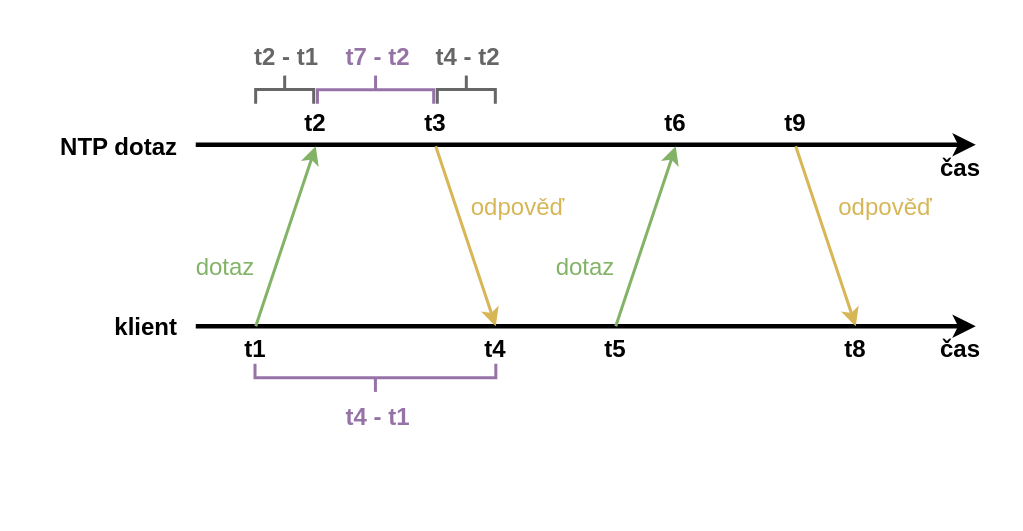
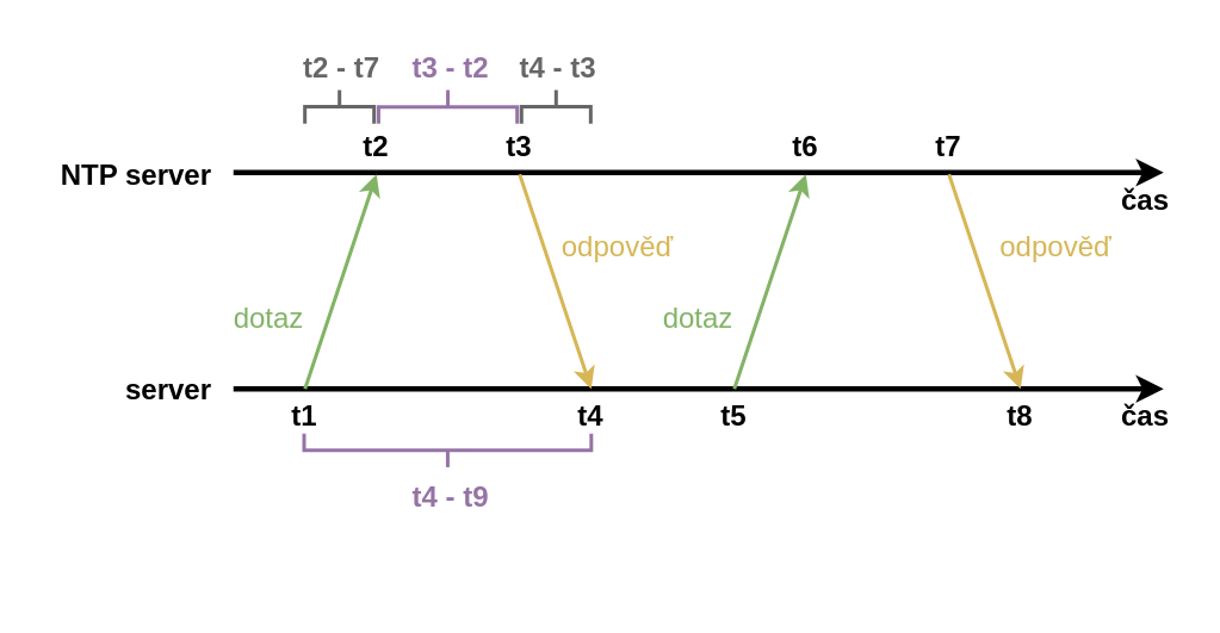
  <mxCell id="0" />
  <mxCell id="1" parent="0" />
  <mxCell id="2" value="" style="endArrow=classic;html=1;rounded=0;strokeWidth=3;endFill=1;" parent="1" edge="1"><mxGeometry width="50" height="50" relative="1" as="geometry"><mxPoint x="130" y="96" as="sourcePoint" /><mxPoint x="650" y="96" as="targetPoint" /></mxGeometry></mxCell>
  <mxCell id="3" value="" style="endArrow=classic;html=1;rounded=0;strokeWidth=3;endFill=1;" parent="1" edge="1"><mxGeometry width="50" height="50" relative="1" as="geometry"><mxPoint x="130" y="217" as="sourcePoint" /><mxPoint x="650" y="217" as="targetPoint" /></mxGeometry></mxCell>
  <mxCell id="4" value="" style="endArrow=classic;html=1;rounded=0;fillColor=#d5e8d4;strokeColor=#82b366;strokeWidth=2;" parent="1" edge="1"><mxGeometry width="50" height="50" relative="1" as="geometry"><mxPoint x="170" y="217" as="sourcePoint" /><mxPoint x="210" y="97" as="targetPoint" /></mxGeometry></mxCell>
  <mxCell id="5" value="" style="endArrow=classic;html=1;rounded=0;fillColor=#fff2cc;strokeColor=#d6b656;strokeWidth=2;" parent="1" edge="1"><mxGeometry width="50" height="50" relative="1" as="geometry"><mxPoint x="290" y="97" as="sourcePoint" /><mxPoint x="330" y="217" as="targetPoint" /></mxGeometry></mxCell>
  <mxCell id="6" value="" style="endArrow=classic;html=1;rounded=0;fillColor=#d5e8d4;strokeColor=#82b366;strokeWidth=2;" parent="1" edge="1"><mxGeometry width="50" height="50" relative="1" as="geometry"><mxPoint x="410" y="217" as="sourcePoint" /><mxPoint x="450" y="97" as="targetPoint" /></mxGeometry></mxCell>
  <mxCell id="7" value="" style="endArrow=classic;html=1;rounded=0;fillColor=#fff2cc;strokeColor=#d6b656;strokeWidth=2;" parent="1" edge="1"><mxGeometry width="50" height="50" relative="1" as="geometry"><mxPoint x="530" y="97" as="sourcePoint" /><mxPoint x="570" y="217" as="targetPoint" /></mxGeometry></mxCell>
  <mxCell id="8" value="&lt;font style=&quot;font-size: 16px;&quot;&gt;&lt;b&gt;t1&lt;/b&gt;&lt;/font&gt;" style="text;html=1;align=center;verticalAlign=middle;whiteSpace=wrap;rounded=0;" parent="1" vertex="1"><mxGeometry x="150" y="217" width="40" height="30" as="geometry" /></mxCell>
  <mxCell id="9" value="&lt;font style=&quot;font-size: 16px;&quot;&gt;&lt;b&gt;t2&lt;/b&gt;&lt;/font&gt;" style="text;html=1;align=center;verticalAlign=middle;whiteSpace=wrap;rounded=0;" parent="1" vertex="1"><mxGeometry x="190" y="66.43" width="40" height="30" as="geometry" /></mxCell>
  <mxCell id="10" value="&lt;font style=&quot;font-size: 16px;&quot;&gt;&lt;b&gt;t3&lt;/b&gt;&lt;/font&gt;" style="text;html=1;align=center;verticalAlign=middle;whiteSpace=wrap;rounded=0;" parent="1" vertex="1"><mxGeometry x="270" y="66.43" width="40" height="30" as="geometry" /></mxCell>
  <mxCell id="11" value="&lt;font style=&quot;font-size: 16px;&quot;&gt;&lt;b&gt;t4&lt;/b&gt;&lt;/font&gt;" style="text;html=1;align=center;verticalAlign=middle;whiteSpace=wrap;rounded=0;" parent="1" vertex="1"><mxGeometry x="310" y="217" width="40" height="30" as="geometry" /></mxCell>
  <mxCell id="12" value="&lt;font style=&quot;font-size: 16px;&quot;&gt;&lt;b&gt;t5&lt;/b&gt;&lt;/font&gt;" style="text;html=1;align=center;verticalAlign=middle;whiteSpace=wrap;rounded=0;" parent="1" vertex="1"><mxGeometry x="390" y="217" width="40" height="30" as="geometry" /></mxCell>
  <mxCell id="13" value="&lt;font style=&quot;font-size: 16px;&quot;&gt;&lt;b&gt;t6&lt;/b&gt;&lt;/font&gt;" style="text;html=1;align=center;verticalAlign=middle;whiteSpace=wrap;rounded=0;" parent="1" vertex="1"><mxGeometry x="430" y="66.43" width="40" height="30" as="geometry" /></mxCell>
- <mxCell id="14" value="&lt;font style=&quot;font-size: 16px;&quot;&gt;&lt;b&gt;t9&lt;/b&gt;&lt;/font&gt;" style="text;html=1;align=center;verticalAlign=middle;whiteSpace=wrap;rounded=0;" parent="1" vertex="1"><mxGeometry x="510" y="66.43" width="40" height="30" as="geometry" /></mxCell>
+ <mxCell id="14" value="&lt;font style=&quot;font-size: 16px;&quot;&gt;&lt;b&gt;t7&lt;/b&gt;&lt;/font&gt;" style="text;html=1;align=center;verticalAlign=middle;whiteSpace=wrap;rounded=0;" parent="1" vertex="1"><mxGeometry x="510" y="66.43" width="40" height="30" as="geometry" /></mxCell>
  <mxCell id="15" value="&lt;font style=&quot;font-size: 16px;&quot;&gt;&lt;b&gt;t8&lt;/b&gt;&lt;/font&gt;" style="text;html=1;align=center;verticalAlign=middle;whiteSpace=wrap;rounded=0;" parent="1" vertex="1"><mxGeometry x="550" y="217" width="40" height="30" as="geometry" /></mxCell>
- <mxCell id="16" value="&lt;font style=&quot;font-size: 16px;&quot;&gt;&lt;b&gt;klient&lt;/b&gt;&lt;/font&gt;" style="text;html=1;align=right;verticalAlign=middle;whiteSpace=wrap;rounded=0;" parent="1" vertex="1"><mxGeometry x="60" y="207" width="60" height="20" as="geometry" /></mxCell>
- <mxCell id="17" value="&lt;font style=&quot;font-size: 16px;&quot;&gt;&lt;b&gt;NTP dotaz&lt;/b&gt;&lt;/font&gt;" style="text;html=1;align=right;verticalAlign=middle;whiteSpace=wrap;rounded=0;" parent="1" vertex="1"><mxGeometry x="20" y="87" width="100" height="20" as="geometry" /></mxCell>
+ <mxCell id="16" value="&lt;font style=&quot;font-size: 16px;&quot;&gt;&lt;b&gt;server&lt;/b&gt;&lt;/font&gt;" style="text;html=1;align=right;verticalAlign=middle;whiteSpace=wrap;rounded=0;" parent="1" vertex="1"><mxGeometry x="60" y="207" width="60" height="20" as="geometry" /></mxCell>
+ <mxCell id="17" value="&lt;font style=&quot;font-size: 16px;&quot;&gt;&lt;b&gt;NTP server&lt;/b&gt;&lt;/font&gt;" style="text;html=1;align=right;verticalAlign=middle;whiteSpace=wrap;rounded=0;" parent="1" vertex="1"><mxGeometry x="20" y="87" width="100" height="20" as="geometry" /></mxCell>
  <mxCell id="18" value="&lt;font style=&quot;font-size: 16px; color: rgb(130, 179, 102);&quot;&gt;dotaz&lt;/font&gt;" style="text;html=1;align=center;verticalAlign=middle;whiteSpace=wrap;rounded=0;" parent="1" vertex="1"><mxGeometry x="120" y="167" width="60" height="20" as="geometry" /></mxCell>
  <mxCell id="19" value="&lt;font style=&quot;font-size: 16px; color: rgb(130, 179, 102);&quot;&gt;dotaz&lt;/font&gt;" style="text;html=1;align=center;verticalAlign=middle;whiteSpace=wrap;rounded=0;" parent="1" vertex="1"><mxGeometry x="360" y="167" width="60" height="20" as="geometry" /></mxCell>
  <mxCell id="20" value="&lt;font style=&quot;font-size: 16px; color: rgb(214, 182, 86);&quot;&gt;odpověď&lt;/font&gt;" style="text;html=1;align=center;verticalAlign=middle;whiteSpace=wrap;rounded=0;" parent="1" vertex="1"><mxGeometry x="315" y="127" width="60" height="20" as="geometry" /></mxCell>
  <mxCell id="21" value="&lt;font style=&quot;font-size: 16px; color: rgb(214, 182, 86);&quot;&gt;odpověď&lt;/font&gt;" style="text;html=1;align=center;verticalAlign=middle;whiteSpace=wrap;rounded=0;" parent="1" vertex="1"><mxGeometry x="560" y="127" width="60" height="20" as="geometry" /></mxCell>
  <mxCell id="22" value="" style="strokeWidth=2;html=1;shape=mxgraph.flowchart.annotation_2;align=left;labelPosition=right;pointerEvents=1;rotation=-90;fillColor=#e1d5e7;strokeColor=#9673a6;" parent="1" vertex="1"><mxGeometry x="240.4" y="171.11" width="18.75" height="160.55" as="geometry" /></mxCell>
  <mxCell id="23" value="" style="strokeWidth=2;html=1;shape=mxgraph.flowchart.annotation_2;align=left;labelPosition=right;pointerEvents=1;rotation=90;fillColor=#e1d5e7;strokeColor=#9673a6;" parent="1" vertex="1"><mxGeometry x="240.5" y="20.5" width="18.75" height="77.5" as="geometry" /></mxCell>
  <mxCell id="24" value="" style="strokeWidth=2;html=1;shape=mxgraph.flowchart.annotation_2;align=left;labelPosition=right;pointerEvents=1;rotation=90;fillColor=#f5f5f5;fontColor=#333333;strokeColor=#666666;" parent="1" vertex="1"><mxGeometry x="179.92" y="39.9" width="18.75" height="38.69" as="geometry" /></mxCell>
  <mxCell id="25" value="" style="strokeWidth=2;html=1;shape=mxgraph.flowchart.annotation_2;align=left;labelPosition=right;pointerEvents=1;rotation=90;fillColor=#f5f5f5;fontColor=#333333;strokeColor=#666666;" parent="1" vertex="1"><mxGeometry x="301" y="39.9" width="18.75" height="38.69" as="geometry" /></mxCell>
- <mxCell id="26" value="&lt;font style=&quot;font-size: 16px; color: rgb(102, 102, 102);&quot;&gt;&lt;b&gt;t2 - t1&lt;/b&gt;&lt;/font&gt;" style="text;html=1;align=right;verticalAlign=middle;whiteSpace=wrap;rounded=0;" parent="1" vertex="1"><mxGeometry x="164.3" y="27" width="50" height="20" as="geometry" /></mxCell>
- <mxCell id="27" value="&lt;font style=&quot;font-size: 16px; color: rgb(150, 115, 166);&quot;&gt;&lt;b style=&quot;&quot;&gt;t7 - t2&lt;/b&gt;&lt;/font&gt;" style="text;html=1;align=right;verticalAlign=middle;whiteSpace=wrap;rounded=0;" parent="1" vertex="1"><mxGeometry x="224.88" y="27" width="50" height="20" as="geometry" /></mxCell>
- <mxCell id="28" value="&lt;font style=&quot;font-size: 16px; color: rgb(102, 102, 102);&quot;&gt;&lt;b&gt;t4 - t2&lt;/b&gt;&lt;/font&gt;" style="text;html=1;align=right;verticalAlign=middle;whiteSpace=wrap;rounded=0;" parent="1" vertex="1"><mxGeometry x="285.38" y="27" width="50" height="20" as="geometry" /></mxCell>
- <mxCell id="29" value="&lt;font style=&quot;font-size: 16px; color: rgb(150, 115, 166);&quot;&gt;&lt;b style=&quot;&quot;&gt;t4 - t1&lt;/b&gt;&lt;/font&gt;" style="text;html=1;align=right;verticalAlign=middle;whiteSpace=wrap;rounded=0;" parent="1" vertex="1"><mxGeometry x="224.78" y="267" width="50" height="20" as="geometry" /></mxCell>
+ <mxCell id="26" value="&lt;font style=&quot;font-size: 16px; color: rgb(102, 102, 102);&quot;&gt;&lt;b&gt;t2 - t7&lt;/b&gt;&lt;/font&gt;" style="text;html=1;align=right;verticalAlign=middle;whiteSpace=wrap;rounded=0;" parent="1" vertex="1"><mxGeometry x="164.3" y="27" width="50" height="20" as="geometry" /></mxCell>
+ <mxCell id="27" value="&lt;font style=&quot;font-size: 16px; color: rgb(150, 115, 166);&quot;&gt;&lt;b style=&quot;&quot;&gt;t3 - t2&lt;/b&gt;&lt;/font&gt;" style="text;html=1;align=right;verticalAlign=middle;whiteSpace=wrap;rounded=0;" parent="1" vertex="1"><mxGeometry x="224.88" y="27" width="50" height="20" as="geometry" /></mxCell>
+ <mxCell id="28" value="&lt;font style=&quot;font-size: 16px; color: rgb(102, 102, 102);&quot;&gt;&lt;b&gt;t4 - t3&lt;/b&gt;&lt;/font&gt;" style="text;html=1;align=right;verticalAlign=middle;whiteSpace=wrap;rounded=0;" parent="1" vertex="1"><mxGeometry x="285.38" y="27" width="50" height="20" as="geometry" /></mxCell>
+ <mxCell id="29" value="&lt;font style=&quot;font-size: 16px; color: rgb(150, 115, 166);&quot;&gt;&lt;b style=&quot;&quot;&gt;t4 - t9&lt;/b&gt;&lt;/font&gt;" style="text;html=1;align=right;verticalAlign=middle;whiteSpace=wrap;rounded=0;" parent="1" vertex="1"><mxGeometry x="224.78" y="267" width="50" height="20" as="geometry" /></mxCell>
  <mxCell id="30" value="&lt;font style=&quot;font-size: 16px;&quot;&gt;&lt;b&gt;čas&lt;/b&gt;&lt;/font&gt;" style="text;html=1;align=center;verticalAlign=middle;whiteSpace=wrap;rounded=0;" vertex="1" parent="1"><mxGeometry x="620" y="217" width="40" height="30" as="geometry" /></mxCell>
  <mxCell id="31" value="&lt;font style=&quot;font-size: 16px;&quot;&gt;&lt;b&gt;čas&lt;/b&gt;&lt;/font&gt;" style="text;html=1;align=center;verticalAlign=middle;whiteSpace=wrap;rounded=0;" vertex="1" parent="1"><mxGeometry x="620" y="96.43" width="40" height="30" as="geometry" /></mxCell>
